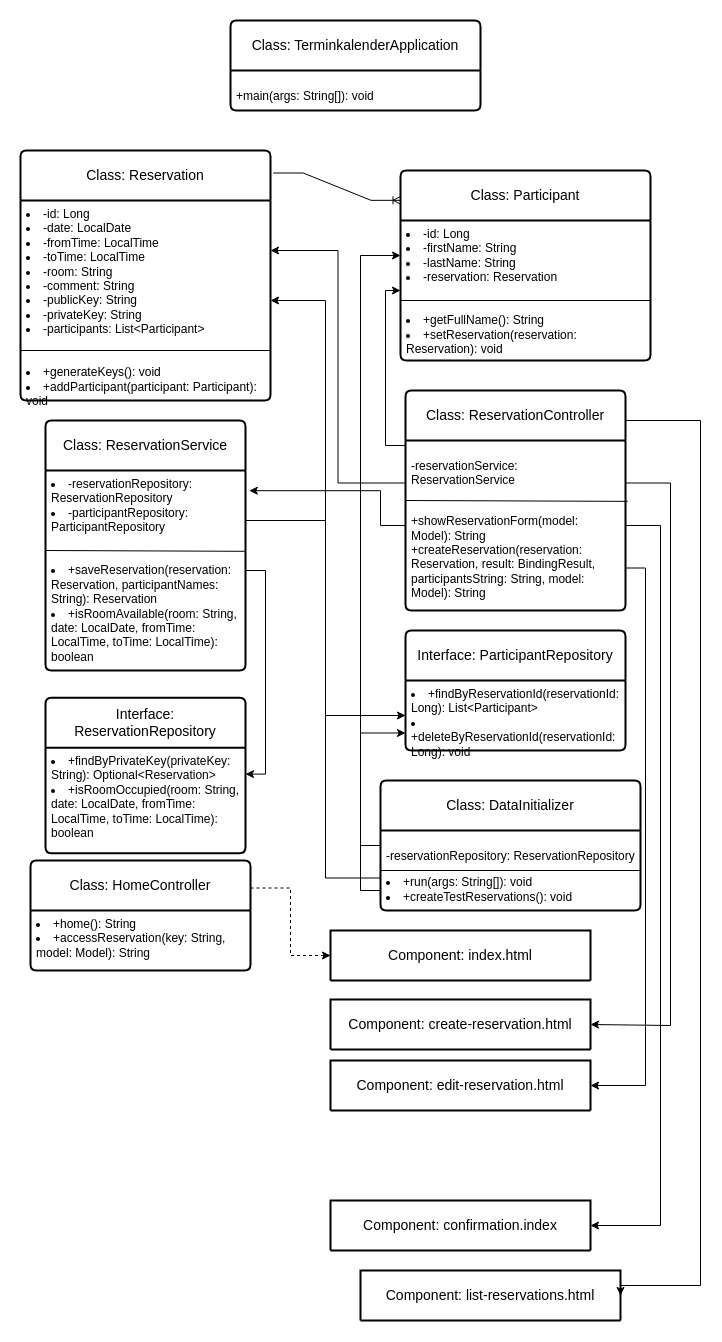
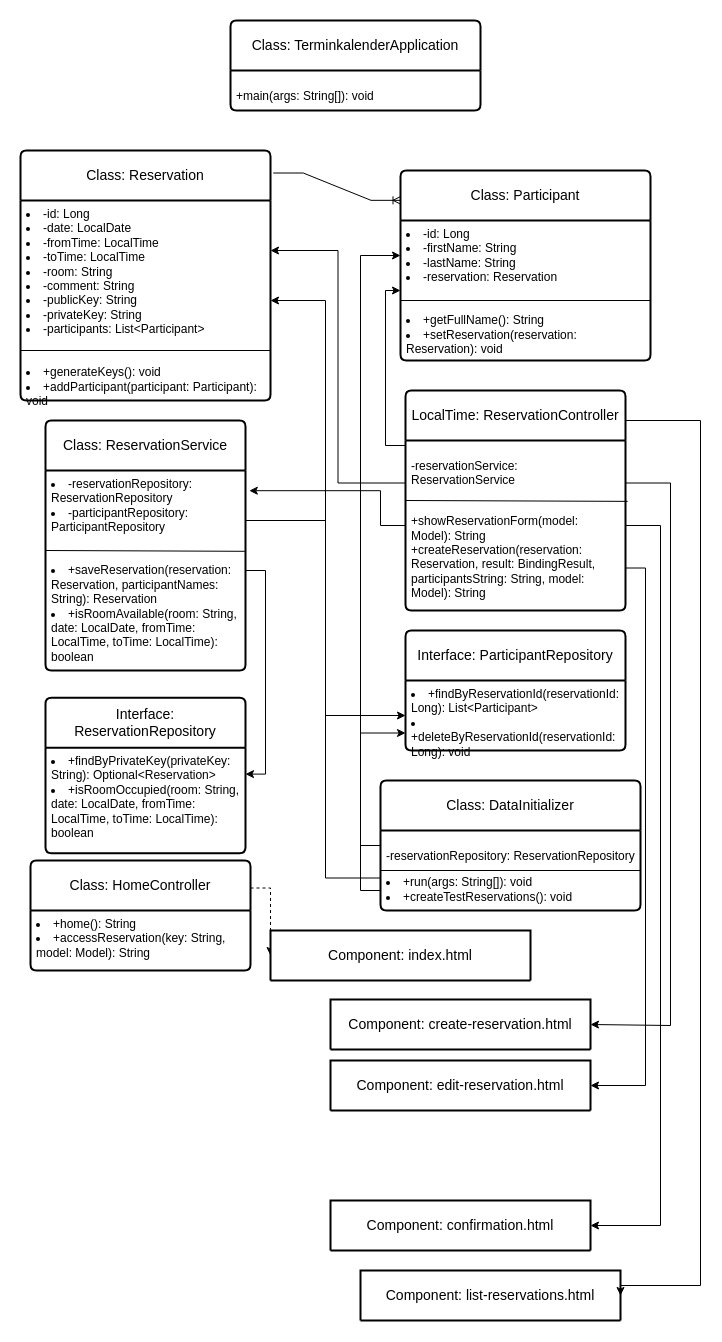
  <mxCell id="0" />
  <mxCell id="1" parent="0" />
  <mxCell id="2" value="&lt;p style=&quot;white-space: pre-wrap;&quot; dir=&quot;auto&quot;&gt;Class: TerminkalenderApplication&lt;/p&gt;" style="swimlane;childLayout=stackLayout;horizontal=1;startSize=50;horizontalStack=0;rounded=1;fontSize=14;fontStyle=0;strokeWidth=2;resizeParent=0;resizeLast=1;shadow=0;dashed=0;align=center;arcSize=4;whiteSpace=wrap;html=1;" vertex="1" parent="1"><mxGeometry x="230" y="20" width="250" height="90" as="geometry" /></mxCell>
  <mxCell id="3" value="&lt;p style=&quot;white-space: pre-wrap;&quot; dir=&quot;auto&quot;&gt;+main(args: String[]): void&lt;/p&gt;" style="align=left;strokeColor=none;fillColor=none;spacingLeft=4;spacingRight=4;fontSize=12;verticalAlign=top;resizable=0;rotatable=0;part=1;html=1;whiteSpace=wrap;" vertex="1" parent="2"><mxGeometry y="50" width="250" height="40" as="geometry" /></mxCell>
  <mxCell id="4" value="&lt;p style=&quot;white-space: pre-wrap;&quot; dir=&quot;auto&quot;&gt;Class: Reservation&lt;/p&gt;" style="swimlane;childLayout=stackLayout;horizontal=1;startSize=50;horizontalStack=0;rounded=1;fontSize=14;fontStyle=0;strokeWidth=2;resizeParent=0;resizeLast=1;shadow=0;dashed=0;align=center;arcSize=4;whiteSpace=wrap;html=1;" vertex="1" parent="1"><mxGeometry x="20" y="150" width="250" height="250" as="geometry" /></mxCell>
  <mxCell id="5" value="&lt;li&gt;&lt;span&gt;-id: Long&lt;/span&gt;&lt;/li&gt;&lt;li&gt;&lt;span&gt;-date: LocalDate&lt;/span&gt;&lt;/li&gt;&lt;li&gt;&lt;span&gt;-fromTime: LocalTime&lt;/span&gt;&lt;/li&gt;&lt;li&gt;&lt;span&gt;-toTime: LocalTime&lt;/span&gt;&lt;/li&gt;&lt;li&gt;&lt;span&gt;-room: String&lt;/span&gt;&lt;/li&gt;&lt;li&gt;&lt;span&gt;-comment: String&lt;/span&gt;&lt;/li&gt;&lt;li&gt;&lt;span&gt;-publicKey: String&lt;/span&gt;&lt;/li&gt;&lt;li&gt;&lt;span&gt;-privateKey: String&lt;/span&gt;&lt;/li&gt;&lt;li&gt;&lt;span&gt;-participants: List&amp;lt;Participant&amp;gt;&lt;br&gt;&lt;br&gt;&lt;/span&gt;&lt;br/&gt;&lt;/li&gt;&lt;li&gt;&lt;span&gt;+generateKeys(): void&lt;/span&gt;&lt;/li&gt;&lt;li&gt;&lt;span&gt;+addParticipant(participant: Participant): void&lt;/span&gt;&lt;/li&gt;&lt;div&gt;&lt;br/&gt;&lt;/div&gt;" style="align=left;strokeColor=none;fillColor=none;spacingLeft=4;spacingRight=4;fontSize=12;verticalAlign=top;resizable=0;rotatable=0;part=1;html=1;whiteSpace=wrap;" vertex="1" parent="4"><mxGeometry y="50" width="250" height="200" as="geometry" /></mxCell>
  <mxCell id="6" value="" style="endArrow=none;html=1;rounded=0;entryX=1;entryY=0.75;entryDx=0;entryDy=0;exitX=0;exitY=0.75;exitDx=0;exitDy=0;" edge="1" parent="4" source="5" target="5"><mxGeometry relative="1" as="geometry"><mxPoint x="-180" y="250" as="sourcePoint" /><mxPoint x="-20" y="250" as="targetPoint" /></mxGeometry></mxCell>
  <mxCell id="7" value="&lt;p style=&quot;white-space: pre-wrap;&quot; dir=&quot;auto&quot;&gt;Class: Participant&lt;/p&gt;" style="swimlane;childLayout=stackLayout;horizontal=1;startSize=50;horizontalStack=0;rounded=1;fontSize=14;fontStyle=0;strokeWidth=2;resizeParent=0;resizeLast=1;shadow=0;dashed=0;align=center;arcSize=4;whiteSpace=wrap;html=1;" vertex="1" parent="1"><mxGeometry x="400" y="170" width="250" height="190" as="geometry" /></mxCell>
  <mxCell id="8" value="" style="endArrow=none;html=1;rounded=0;entryX=1;entryY=0.75;entryDx=0;entryDy=0;exitX=0;exitY=0.75;exitDx=0;exitDy=0;" edge="1" parent="7"><mxGeometry relative="1" as="geometry"><mxPoint y="130" as="sourcePoint" /><mxPoint x="250" y="130" as="targetPoint" /></mxGeometry></mxCell>
  <mxCell id="9" value="&lt;li&gt;&lt;span&gt;-id: Long&lt;/span&gt;&lt;/li&gt;&lt;li&gt;&lt;span&gt;-firstName: String&lt;/span&gt;&lt;/li&gt;&lt;li&gt;&lt;span&gt;-lastName: String&lt;/span&gt;&lt;/li&gt;&lt;li&gt;&lt;span&gt;-reservation: Reservation&lt;br&gt;&lt;br&gt;&lt;/span&gt;&lt;br/&gt;&lt;/li&gt;&lt;li&gt;&lt;span&gt;+getFullName(): String&lt;/span&gt;&lt;/li&gt;&lt;li&gt;&lt;span&gt;+setReservation(reservation: Reservation): void&lt;/span&gt;&lt;/li&gt;&lt;div&gt;&lt;br/&gt;&lt;/div&gt;" style="align=left;strokeColor=none;fillColor=none;spacingLeft=4;spacingRight=4;fontSize=12;verticalAlign=top;resizable=0;rotatable=0;part=1;html=1;whiteSpace=wrap;" vertex="1" parent="7"><mxGeometry y="50" width="250" height="140" as="geometry" /></mxCell>
  <mxCell id="10" style="edgeStyle=orthogonalEdgeStyle;rounded=0;orthogonalLoop=1;jettySize=auto;html=1;exitX=1;exitY=0.25;exitDx=0;exitDy=0;entryX=0;entryY=0.5;entryDx=0;entryDy=0;dashed=1;" edge="1" parent="1" source="11" target="29"><mxGeometry relative="1" as="geometry" /></mxCell>
  <mxCell id="11" value="&lt;p style=&quot;white-space: pre-wrap;&quot; dir=&quot;auto&quot;&gt;Class: HomeController&lt;/p&gt;" style="swimlane;childLayout=stackLayout;horizontal=1;startSize=50;horizontalStack=0;rounded=1;fontSize=14;fontStyle=0;strokeWidth=2;resizeParent=0;resizeLast=1;shadow=0;dashed=0;align=center;arcSize=4;whiteSpace=wrap;html=1;" vertex="1" parent="1"><mxGeometry x="30" y="860" width="220" height="110" as="geometry" /></mxCell>
  <mxCell id="12" value="&lt;li&gt;&lt;span&gt;+home(): String&lt;/span&gt;&lt;/li&gt;&lt;li&gt;&lt;span&gt;+accessReservation(key: String, model: Model): String&lt;/span&gt;&lt;/li&gt;" style="align=left;strokeColor=none;fillColor=none;spacingLeft=4;spacingRight=4;fontSize=12;verticalAlign=top;resizable=0;rotatable=0;part=1;html=1;whiteSpace=wrap;" vertex="1" parent="11"><mxGeometry y="50" width="220" height="60" as="geometry" /></mxCell>
  <mxCell id="13" style="edgeStyle=orthogonalEdgeStyle;rounded=0;orthogonalLoop=1;jettySize=auto;html=1;exitX=0;exitY=0.25;exitDx=0;exitDy=0;entryX=0;entryY=0.5;entryDx=0;entryDy=0;" edge="1" parent="1" source="14" target="9"><mxGeometry relative="1" as="geometry" /></mxCell>
- <mxCell id="14" value="&lt;p style=&quot;white-space: pre-wrap;&quot; dir=&quot;auto&quot;&gt;Class: ReservationController&lt;/p&gt;" style="swimlane;childLayout=stackLayout;horizontal=1;startSize=50;horizontalStack=0;rounded=1;fontSize=14;fontStyle=0;strokeWidth=2;resizeParent=0;resizeLast=1;shadow=0;dashed=0;align=center;arcSize=4;whiteSpace=wrap;html=1;" vertex="1" parent="1"><mxGeometry x="405" y="390" width="220" height="220" as="geometry" /></mxCell>
+ <mxCell id="14" value="&lt;p style=&quot;white-space: pre-wrap;&quot; dir=&quot;auto&quot;&gt;LocalTime: ReservationController&lt;/p&gt;" style="swimlane;childLayout=stackLayout;horizontal=1;startSize=50;horizontalStack=0;rounded=1;fontSize=14;fontStyle=0;strokeWidth=2;resizeParent=0;resizeLast=1;shadow=0;dashed=0;align=center;arcSize=4;whiteSpace=wrap;html=1;" vertex="1" parent="1"><mxGeometry x="405" y="390" width="220" height="220" as="geometry" /></mxCell>
  <mxCell id="15" value="" style="endArrow=none;html=1;rounded=0;entryX=1.01;entryY=0.358;entryDx=0;entryDy=0;exitX=0;exitY=0.5;exitDx=0;exitDy=0;entryPerimeter=0;" edge="1" parent="14" source="14" target="16"><mxGeometry relative="1" as="geometry"><mxPoint x="10" y="109.5" as="sourcePoint" /><mxPoint x="260" y="109.5" as="targetPoint" /></mxGeometry></mxCell>
  <mxCell id="16" value="&lt;p style=&quot;white-space: pre-wrap;&quot; dir=&quot;auto&quot;&gt;-reservationService: ReservationService&lt;/p&gt;&lt;p style=&quot;white-space: pre-wrap;&quot; dir=&quot;auto&quot;&gt;&lt;span style=&quot;white-space: normal;&quot;&gt;&lt;br&gt;+showReservationForm(model: Model): String&lt;br&gt;+createReservation(reservation: Reservation, result: BindingResult, participantsString: String, model: Model): String&lt;/span&gt;&lt;/p&gt;&lt;br&gt;&lt;p&gt;&lt;/p&gt;" style="align=left;strokeColor=none;fillColor=none;spacingLeft=4;spacingRight=4;fontSize=12;verticalAlign=top;resizable=0;rotatable=0;part=1;html=1;whiteSpace=wrap;" vertex="1" parent="14"><mxGeometry y="50" width="220" height="170" as="geometry" /></mxCell>
  <mxCell id="17" value="&lt;p style=&quot;white-space: pre-wrap;&quot; dir=&quot;auto&quot;&gt;Class: ReservationService&lt;/p&gt;" style="swimlane;childLayout=stackLayout;horizontal=1;startSize=50;horizontalStack=0;rounded=1;fontSize=14;fontStyle=0;strokeWidth=2;resizeParent=0;resizeLast=1;shadow=0;dashed=0;align=center;arcSize=4;whiteSpace=wrap;html=1;" vertex="1" parent="1"><mxGeometry x="45" y="420" width="200" height="250" as="geometry" /></mxCell>
  <mxCell id="18" value="" style="endArrow=none;html=1;rounded=0;entryX=0.997;entryY=0.404;entryDx=0;entryDy=0;exitX=0.001;exitY=0.4;exitDx=0;exitDy=0;exitPerimeter=0;entryPerimeter=0;" edge="1" parent="17" source="19" target="19"><mxGeometry relative="1" as="geometry"><mxPoint x="10" y="109.5" as="sourcePoint" /><mxPoint x="260" y="109.5" as="targetPoint" /></mxGeometry></mxCell>
  <mxCell id="19" value="&lt;li&gt;&lt;span&gt;-reservationRepository: ReservationRepository&lt;/span&gt;&lt;/li&gt;&lt;li&gt;&lt;span&gt;-participantRepository: ParticipantRepository&lt;br&gt;&lt;br&gt;&lt;/span&gt;&lt;br/&gt;&lt;/li&gt;&lt;li&gt;&lt;span&gt;+saveReservation(reservation: Reservation, participantNames: String): Reservation&lt;/span&gt;&lt;/li&gt;&lt;li&gt;&lt;span&gt;+isRoomAvailable(room: String, date: LocalDate, fromTime: LocalTime, toTime: LocalTime): boolean&lt;/span&gt;&lt;/li&gt;&lt;div&gt;&lt;br/&gt;&lt;/div&gt;" style="align=left;strokeColor=none;fillColor=none;spacingLeft=4;spacingRight=4;fontSize=12;verticalAlign=top;resizable=0;rotatable=0;part=1;html=1;whiteSpace=wrap;" vertex="1" parent="17"><mxGeometry y="50" width="200" height="200" as="geometry" /></mxCell>
  <mxCell id="20" value="&lt;p style=&quot;white-space: pre-wrap;&quot; dir=&quot;auto&quot;&gt;Interface: ReservationRepository&lt;/p&gt;" style="swimlane;childLayout=stackLayout;horizontal=1;startSize=50;horizontalStack=0;rounded=1;fontSize=14;fontStyle=0;strokeWidth=2;resizeParent=0;resizeLast=1;shadow=0;dashed=0;align=center;arcSize=4;whiteSpace=wrap;html=1;" vertex="1" parent="1"><mxGeometry x="45" y="697.25" width="200" height="155.5" as="geometry" /></mxCell>
  <mxCell id="21" value="&lt;li&gt;&lt;span&gt;+findByPrivateKey(privateKey: String): Optional&amp;lt;Reservation&amp;gt;&lt;/span&gt;&lt;/li&gt;&lt;li&gt;&lt;span&gt;+isRoomOccupied(room: String, date: LocalDate, fromTime: LocalTime, toTime: LocalTime): boolean&lt;/span&gt;&lt;/li&gt;" style="align=left;strokeColor=none;fillColor=none;spacingLeft=4;spacingRight=4;fontSize=12;verticalAlign=top;resizable=0;rotatable=0;part=1;html=1;whiteSpace=wrap;" vertex="1" parent="20"><mxGeometry y="50" width="200" height="105.5" as="geometry" /></mxCell>
  <mxCell id="22" value="&lt;p style=&quot;white-space: pre-wrap;&quot; dir=&quot;auto&quot;&gt;Interface: ParticipantRepository&lt;/p&gt;" style="swimlane;childLayout=stackLayout;horizontal=1;startSize=50;horizontalStack=0;rounded=1;fontSize=14;fontStyle=0;strokeWidth=2;resizeParent=0;resizeLast=1;shadow=0;dashed=0;align=center;arcSize=4;whiteSpace=wrap;html=1;" vertex="1" parent="1"><mxGeometry x="405" y="630" width="220" height="120" as="geometry" /></mxCell>
  <mxCell id="23" value="&lt;li&gt;&lt;span&gt;+findByReservationId(reservationId: Long): List&amp;lt;Participant&amp;gt;&lt;/span&gt;&lt;/li&gt;&lt;li&gt;&lt;span&gt;+deleteByReservationId(reservationId: Long): void&lt;/span&gt;&lt;/li&gt;" style="align=left;strokeColor=none;fillColor=none;spacingLeft=4;spacingRight=4;fontSize=12;verticalAlign=top;resizable=0;rotatable=0;part=1;html=1;whiteSpace=wrap;" vertex="1" parent="22"><mxGeometry y="50" width="220" height="70" as="geometry" /></mxCell>
  <mxCell id="24" style="edgeStyle=orthogonalEdgeStyle;rounded=0;orthogonalLoop=1;jettySize=auto;html=1;exitX=0;exitY=0.5;exitDx=0;exitDy=0;entryX=0;entryY=0.75;entryDx=0;entryDy=0;" edge="1" parent="1" source="26" target="23"><mxGeometry relative="1" as="geometry" /></mxCell>
  <mxCell id="25" style="edgeStyle=orthogonalEdgeStyle;rounded=0;orthogonalLoop=1;jettySize=auto;html=1;exitX=0;exitY=0.75;exitDx=0;exitDy=0;entryX=1;entryY=0.5;entryDx=0;entryDy=0;" edge="1" parent="1" source="26" target="5"><mxGeometry relative="1" as="geometry" /></mxCell>
  <mxCell id="26" value="&lt;p style=&quot;white-space: pre-wrap;&quot; dir=&quot;auto&quot;&gt;Class: DataInitializer&lt;/p&gt;" style="swimlane;childLayout=stackLayout;horizontal=1;startSize=50;horizontalStack=0;rounded=1;fontSize=14;fontStyle=0;strokeWidth=2;resizeParent=0;resizeLast=1;shadow=0;dashed=0;align=center;arcSize=4;whiteSpace=wrap;html=1;" vertex="1" parent="1"><mxGeometry x="380" y="780" width="260" height="130" as="geometry" /></mxCell>
  <mxCell id="27" value="&lt;p style=&quot;white-space: pre-wrap;&quot; dir=&quot;auto&quot;&gt;-reservationRepository: ReservationRepository&lt;/p&gt;&lt;p style=&quot;white-space: pre-wrap;&quot; dir=&quot;auto&quot;&gt;&lt;/p&gt;&lt;li&gt;&lt;span&gt;+run(args: String[]): void&lt;/span&gt;&lt;/li&gt;&lt;li&gt;&lt;span&gt;+createTestReservations(): void&lt;/span&gt;&lt;/li&gt;&lt;br&gt;&lt;p&gt;&lt;/p&gt;" style="align=left;strokeColor=none;fillColor=none;spacingLeft=4;spacingRight=4;fontSize=12;verticalAlign=top;resizable=0;rotatable=0;part=1;html=1;whiteSpace=wrap;" vertex="1" parent="26"><mxGeometry y="50" width="260" height="80" as="geometry" /></mxCell>
  <mxCell id="28" value="" style="endArrow=none;html=1;rounded=0;entryX=1;entryY=0.5;entryDx=0;entryDy=0;exitX=0;exitY=0.5;exitDx=0;exitDy=0;" edge="1" parent="26" source="27" target="27"><mxGeometry relative="1" as="geometry"><mxPoint x="-60" y="-60" as="sourcePoint" /><mxPoint x="139" y="-59" as="targetPoint" /></mxGeometry></mxCell>
- <mxCell id="29" value="&lt;p style=&quot;white-space: pre-wrap;&quot; dir=&quot;auto&quot;&gt;Component: index.html&lt;/p&gt;" style="swimlane;childLayout=stackLayout;horizontal=1;startSize=50;horizontalStack=0;rounded=1;fontSize=14;fontStyle=0;strokeWidth=2;resizeParent=0;resizeLast=1;shadow=0;dashed=0;align=center;arcSize=4;whiteSpace=wrap;html=1;" vertex="1" parent="1"><mxGeometry x="330" y="930" width="260" height="50" as="geometry" /></mxCell>
+ <mxCell id="29" value="&lt;p style=&quot;white-space: pre-wrap;&quot; dir=&quot;auto&quot;&gt;Component: index.html&lt;/p&gt;" style="swimlane;childLayout=stackLayout;horizontal=1;startSize=50;horizontalStack=0;rounded=1;fontSize=14;fontStyle=0;strokeWidth=2;resizeParent=0;resizeLast=1;shadow=0;dashed=0;align=center;arcSize=4;whiteSpace=wrap;html=1;" vertex="1" parent="1"><mxGeometry x="270" y="930" width="260" height="50" as="geometry" /></mxCell>
  <mxCell id="30" value="&lt;p style=&quot;white-space: pre-wrap;&quot; dir=&quot;auto&quot;&gt;Component: create-reservation.html&lt;/p&gt;" style="swimlane;childLayout=stackLayout;horizontal=1;startSize=50;horizontalStack=0;rounded=1;fontSize=14;fontStyle=0;strokeWidth=2;resizeParent=0;resizeLast=1;shadow=0;dashed=0;align=center;arcSize=4;whiteSpace=wrap;html=1;" vertex="1" parent="1"><mxGeometry x="330" y="999" width="260" height="50" as="geometry" /></mxCell>
  <mxCell id="31" value="&lt;p style=&quot;white-space: pre-wrap;&quot; dir=&quot;auto&quot;&gt;Component: edit-reservation.html&lt;/p&gt;" style="swimlane;childLayout=stackLayout;horizontal=1;startSize=50;horizontalStack=0;rounded=1;fontSize=14;fontStyle=0;strokeWidth=2;resizeParent=0;resizeLast=1;shadow=0;dashed=0;align=center;arcSize=4;whiteSpace=wrap;html=1;" vertex="1" parent="1"><mxGeometry x="330" y="1060" width="260" height="50" as="geometry" /></mxCell>
- <mxCell id="32" value="&lt;p style=&quot;white-space: pre-wrap;&quot; dir=&quot;auto&quot;&gt;Component: confirmation.index&lt;/p&gt;" style="swimlane;childLayout=stackLayout;horizontal=1;startSize=50;horizontalStack=0;rounded=1;fontSize=14;fontStyle=0;strokeWidth=2;resizeParent=0;resizeLast=1;shadow=0;dashed=0;align=center;arcSize=4;whiteSpace=wrap;html=1;" vertex="1" parent="1"><mxGeometry x="330" y="1200" width="260" height="50" as="geometry" /></mxCell>
+ <mxCell id="32" value="&lt;p style=&quot;white-space: pre-wrap;&quot; dir=&quot;auto&quot;&gt;Component: confirmation.html&lt;/p&gt;" style="swimlane;childLayout=stackLayout;horizontal=1;startSize=50;horizontalStack=0;rounded=1;fontSize=14;fontStyle=0;strokeWidth=2;resizeParent=0;resizeLast=1;shadow=0;dashed=0;align=center;arcSize=4;whiteSpace=wrap;html=1;" vertex="1" parent="1"><mxGeometry x="330" y="1200" width="260" height="50" as="geometry" /></mxCell>
  <mxCell id="33" value="&lt;p style=&quot;white-space: pre-wrap;&quot; dir=&quot;auto&quot;&gt;Component: list-reservations.html&lt;/p&gt;" style="swimlane;childLayout=stackLayout;horizontal=1;startSize=50;horizontalStack=0;rounded=1;fontSize=14;fontStyle=0;strokeWidth=2;resizeParent=0;resizeLast=1;shadow=0;dashed=0;align=center;arcSize=4;whiteSpace=wrap;html=1;" vertex="1" parent="1"><mxGeometry x="360" y="1270" width="260" height="50" as="geometry" /></mxCell>
  <mxCell id="34" value="" style="edgeStyle=entityRelationEdgeStyle;fontSize=12;html=1;endArrow=ERoneToMany;rounded=0;entryX=0.002;entryY=0.157;entryDx=0;entryDy=0;entryPerimeter=0;exitX=1.011;exitY=0.09;exitDx=0;exitDy=0;exitPerimeter=0;" edge="1" parent="1" source="4" target="7"><mxGeometry width="100" height="100" relative="1" as="geometry"><mxPoint x="270" y="150" as="sourcePoint" /><mxPoint x="770" y="60" as="targetPoint" /></mxGeometry></mxCell>
  <mxCell id="35" style="edgeStyle=orthogonalEdgeStyle;rounded=0;orthogonalLoop=1;jettySize=auto;html=1;exitX=1;exitY=0.25;exitDx=0;exitDy=0;entryX=0;entryY=0.5;entryDx=0;entryDy=0;" edge="1" parent="1" source="19" target="23"><mxGeometry relative="1" as="geometry" /></mxCell>
  <mxCell id="36" style="edgeStyle=orthogonalEdgeStyle;rounded=0;orthogonalLoop=1;jettySize=auto;html=1;exitX=0;exitY=0.5;exitDx=0;exitDy=0;entryX=1.019;entryY=0.101;entryDx=0;entryDy=0;entryPerimeter=0;" edge="1" parent="1" source="16" target="19"><mxGeometry relative="1" as="geometry"><Array as="points"><mxPoint x="380" y="525" /><mxPoint x="380" y="490" /></Array></mxGeometry></mxCell>
  <mxCell id="37" style="edgeStyle=orthogonalEdgeStyle;rounded=0;orthogonalLoop=1;jettySize=auto;html=1;exitX=1;exitY=0.5;exitDx=0;exitDy=0;entryX=1;entryY=0.25;entryDx=0;entryDy=0;" edge="1" parent="1" source="19" target="21"><mxGeometry relative="1" as="geometry" /></mxCell>
  <mxCell id="38" style="edgeStyle=orthogonalEdgeStyle;rounded=0;orthogonalLoop=1;jettySize=auto;html=1;exitX=1;exitY=0.25;exitDx=0;exitDy=0;entryX=1;entryY=0.5;entryDx=0;entryDy=0;" edge="1" parent="1" source="16" target="30"><mxGeometry relative="1" as="geometry"><Array as="points"><mxPoint x="670" y="483" /><mxPoint x="670" y="1025" /></Array></mxGeometry></mxCell>
  <mxCell id="39" style="edgeStyle=orthogonalEdgeStyle;rounded=0;orthogonalLoop=1;jettySize=auto;html=1;exitX=1;exitY=0.5;exitDx=0;exitDy=0;entryX=1;entryY=0.5;entryDx=0;entryDy=0;" edge="1" parent="1" source="16" target="32"><mxGeometry relative="1" as="geometry"><Array as="points"><mxPoint x="660" y="525" /><mxPoint x="660" y="1225" /></Array></mxGeometry></mxCell>
  <mxCell id="40" style="edgeStyle=orthogonalEdgeStyle;rounded=0;orthogonalLoop=1;jettySize=auto;html=1;exitX=1;exitY=0;exitDx=0;exitDy=0;entryX=1;entryY=0.5;entryDx=0;entryDy=0;" edge="1" parent="1" source="16" target="33"><mxGeometry relative="1" as="geometry"><mxPoint x="680" y="1320" as="targetPoint" /><Array as="points"><mxPoint x="625" y="420" /><mxPoint x="700" y="420" /><mxPoint x="700" y="1285" /></Array></mxGeometry></mxCell>
  <mxCell id="41" style="edgeStyle=orthogonalEdgeStyle;rounded=0;orthogonalLoop=1;jettySize=auto;html=1;exitX=0;exitY=0.75;exitDx=0;exitDy=0;entryX=0;entryY=0.25;entryDx=0;entryDy=0;" edge="1" parent="1" source="27" target="9"><mxGeometry relative="1" as="geometry" /></mxCell>
  <mxCell id="42" style="edgeStyle=orthogonalEdgeStyle;rounded=0;orthogonalLoop=1;jettySize=auto;html=1;exitX=1;exitY=0.75;exitDx=0;exitDy=0;entryX=1;entryY=0.5;entryDx=0;entryDy=0;" edge="1" parent="1" source="16" target="31"><mxGeometry relative="1" as="geometry" /></mxCell>
  <mxCell id="43" style="edgeStyle=orthogonalEdgeStyle;rounded=0;orthogonalLoop=1;jettySize=auto;html=1;exitX=0;exitY=0.25;exitDx=0;exitDy=0;entryX=1;entryY=0.25;entryDx=0;entryDy=0;" edge="1" parent="1" source="16" target="5"><mxGeometry relative="1" as="geometry" /></mxCell>
